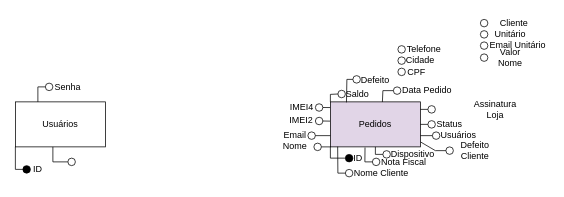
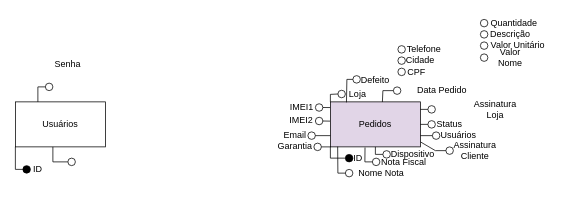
  <mxCell id="0" />
  <mxCell id="1" parent="0" />
  <mxCell id="2" value="Pedidos" style="rounded=0;whiteSpace=wrap;html=1;fillColor=#e1d5e7;" vertex="1" parent="1"><mxGeometry x="440" y="135" width="120" height="60" as="geometry" /></mxCell>
  <mxCell id="3" value="Usuários" style="rounded=0;whiteSpace=wrap;html=1;" vertex="1" parent="1"><mxGeometry x="20" y="135" width="120" height="60" as="geometry" /></mxCell>
  <mxCell id="4" value="" style="ellipse;whiteSpace=wrap;html=1;aspect=fixed;fillColor=#000000;" vertex="1" parent="1"><mxGeometry x="30" y="220" width="10" height="10" as="geometry" /></mxCell>
  <mxCell id="5" value="ID" style="text;html=1;strokeColor=none;fillColor=none;align=center;verticalAlign=middle;whiteSpace=wrap;rounded=0;" vertex="1" parent="1"><mxGeometry x="40" y="215" width="20" height="20" as="geometry" /></mxCell>
  <mxCell id="6" value="" style="endArrow=none;html=1;rounded=0;exitX=0;exitY=1;exitDx=0;exitDy=0;entryX=0;entryY=0.5;entryDx=0;entryDy=0;" edge="1" parent="1" source="3" target="4"><mxGeometry width="50" height="50" relative="1" as="geometry"><mxPoint x="170" y="215" as="sourcePoint" /><mxPoint x="220" y="165" as="targetPoint" /><Array as="points"><mxPoint x="20" y="225" /></Array></mxGeometry></mxCell>
  <mxCell id="7" value="" style="endArrow=none;html=1;rounded=0;exitX=0;exitY=1;exitDx=0;exitDy=0;entryX=0;entryY=0.5;entryDx=0;entryDy=0;" edge="1" parent="1" target="8"><mxGeometry width="50" height="50" relative="1" as="geometry"><mxPoint x="70" y="195" as="sourcePoint" /><mxPoint x="80" y="225" as="targetPoint" /><Array as="points"><mxPoint x="70" y="215" /></Array></mxGeometry></mxCell>
  <mxCell id="8" value="" style="ellipse;whiteSpace=wrap;html=1;aspect=fixed;" vertex="1" parent="1"><mxGeometry x="90" y="210" width="10" height="10" as="geometry" /></mxCell>
  <mxCell id="9" value="" style="endArrow=none;html=1;rounded=0;exitX=0.25;exitY=0;exitDx=0;exitDy=0;entryX=0;entryY=0.5;entryDx=0;entryDy=0;" edge="1" parent="1" source="3" target="10"><mxGeometry width="50" height="50" relative="1" as="geometry"><mxPoint x="50" y="105" as="sourcePoint" /><mxPoint x="70" y="125" as="targetPoint" /><Array as="points"><mxPoint x="50" y="115" /></Array></mxGeometry></mxCell>
  <mxCell id="10" value="" style="ellipse;whiteSpace=wrap;html=1;aspect=fixed;" vertex="1" parent="1"><mxGeometry x="60" y="110" width="10" height="10" as="geometry" /></mxCell>
- <mxCell id="11" value="Senha" style="text;html=1;strokeColor=none;fillColor=none;align=center;verticalAlign=middle;whiteSpace=wrap;rounded=0;" vertex="1" parent="1"><mxGeometry x="70" y="105" width="40" height="20" as="geometry" /></mxCell>
+ <mxCell id="11" value="Senha" style="text;html=1;strokeColor=none;fillColor=none;align=center;verticalAlign=middle;whiteSpace=wrap;rounded=0;" vertex="1" parent="1"><mxGeometry x="70" y="75" width="40" height="20" as="geometry" /></mxCell>
  <mxCell id="12" value="" style="ellipse;whiteSpace=wrap;html=1;aspect=fixed;fillColor=#000000;" vertex="1" parent="1"><mxGeometry x="460" y="205" width="10" height="10" as="geometry" /></mxCell>
  <mxCell id="13" value="ID" style="text;html=1;strokeColor=none;fillColor=none;align=center;verticalAlign=middle;whiteSpace=wrap;rounded=0;" vertex="1" parent="1"><mxGeometry x="467" y="200" width="20" height="20" as="geometry" /></mxCell>
  <mxCell id="14" value="" style="endArrow=none;html=1;rounded=0;exitX=0;exitY=1;exitDx=0;exitDy=0;entryX=0;entryY=0.5;entryDx=0;entryDy=0;" edge="1" parent="1" source="2" target="12"><mxGeometry width="50" height="50" relative="1" as="geometry"><mxPoint x="430" y="255" as="sourcePoint" /><mxPoint x="480" y="205" as="targetPoint" /><Array as="points"><mxPoint x="440" y="210" /></Array></mxGeometry></mxCell>
  <mxCell id="15" value="" style="ellipse;whiteSpace=wrap;html=1;aspect=fixed;" vertex="1" parent="1"><mxGeometry x="460" y="225" width="10" height="10" as="geometry" /></mxCell>
- <mxCell id="16" value="Nome Cliente" style="text;html=1;strokeColor=none;fillColor=none;align=center;verticalAlign=middle;whiteSpace=wrap;rounded=0;" vertex="1" parent="1"><mxGeometry x="468" y="220" width="80" height="20" as="geometry" /></mxCell>
+ <mxCell id="16" value="Nome Nota" style="text;html=1;strokeColor=none;fillColor=none;align=center;verticalAlign=middle;whiteSpace=wrap;rounded=0;" vertex="1" parent="1"><mxGeometry x="468" y="220" width="80" height="20" as="geometry" /></mxCell>
  <mxCell id="17" value="" style="ellipse;whiteSpace=wrap;html=1;aspect=fixed;" vertex="1" parent="1"><mxGeometry x="510" y="200" width="10" height="10" as="geometry" /></mxCell>
  <mxCell id="18" value="Dispositivo" style="text;html=1;strokeColor=none;fillColor=none;align=center;verticalAlign=middle;whiteSpace=wrap;rounded=0;" vertex="1" parent="1"><mxGeometry x="520" y="195" width="60" height="20" as="geometry" /></mxCell>
  <mxCell id="19" value="" style="ellipse;whiteSpace=wrap;html=1;aspect=fixed;" vertex="1" parent="1"><mxGeometry x="530" y="60" width="10" height="10" as="geometry" /></mxCell>
  <mxCell id="20" value="Telefone" style="text;html=1;strokeColor=none;fillColor=none;align=center;verticalAlign=middle;whiteSpace=wrap;rounded=0;" vertex="1" parent="1"><mxGeometry x="540" y="55" width="50" height="20" as="geometry" /></mxCell>
  <mxCell id="21" value="" style="ellipse;whiteSpace=wrap;html=1;aspect=fixed;" vertex="1" parent="1"><mxGeometry x="530" y="75" width="10" height="10" as="geometry" /></mxCell>
  <mxCell id="22" value="Cidade" style="text;html=1;strokeColor=none;fillColor=none;align=center;verticalAlign=middle;whiteSpace=wrap;rounded=0;" vertex="1" parent="1"><mxGeometry x="540" y="70" width="40" height="20" as="geometry" /></mxCell>
  <mxCell id="23" value="" style="ellipse;whiteSpace=wrap;html=1;aspect=fixed;" vertex="1" parent="1"><mxGeometry x="530" y="90" width="10" height="10" as="geometry" /></mxCell>
  <mxCell id="24" value="CPF" style="text;html=1;strokeColor=none;fillColor=none;align=center;verticalAlign=middle;whiteSpace=wrap;rounded=0;" vertex="1" parent="1"><mxGeometry x="540" y="85" width="30" height="20" as="geometry" /></mxCell>
  <mxCell id="25" value="" style="ellipse;whiteSpace=wrap;html=1;aspect=fixed;" vertex="1" parent="1"><mxGeometry x="524" y="115" width="10" height="10" as="geometry" /></mxCell>
- <mxCell id="26" value="Data Pedido" style="text;html=1;strokeColor=none;fillColor=none;align=center;verticalAlign=middle;whiteSpace=wrap;rounded=0;" vertex="1" parent="1"><mxGeometry x="534" y="112" width="70" height="15" as="geometry" /></mxCell>
+ <mxCell id="26" value="Data Pedido" style="text;html=1;strokeColor=none;fillColor=none;align=center;verticalAlign=middle;whiteSpace=wrap;rounded=0;" vertex="1" parent="1"><mxGeometry x="554" y="112" width="70" height="15" as="geometry" /></mxCell>
  <mxCell id="27" value="" style="ellipse;whiteSpace=wrap;html=1;aspect=fixed;" vertex="1" parent="1"><mxGeometry x="496" y="210" width="10" height="10" as="geometry" /></mxCell>
  <mxCell id="28" value="Nota Fiscal" style="text;html=1;strokeColor=none;fillColor=none;align=center;verticalAlign=middle;whiteSpace=wrap;rounded=0;" vertex="1" parent="1"><mxGeometry x="503" y="210" width="70" height="10" as="geometry" /></mxCell>
  <mxCell id="29" value="" style="ellipse;whiteSpace=wrap;html=1;aspect=fixed;" vertex="1" parent="1"><mxGeometry x="410" y="175" width="10" height="10" as="geometry" /></mxCell>
  <mxCell id="30" value="Email" style="text;html=1;strokeColor=none;fillColor=none;align=center;verticalAlign=middle;whiteSpace=wrap;rounded=0;" vertex="1" parent="1"><mxGeometry x="377" y="170" width="32" height="20" as="geometry" /></mxCell>
  <mxCell id="31" value="" style="ellipse;whiteSpace=wrap;html=1;aspect=fixed;" vertex="1" parent="1"><mxGeometry x="418" y="190" width="10" height="10" as="geometry" /></mxCell>
- <mxCell id="32" value="Nome" style="text;html=1;strokeColor=none;fillColor=none;align=center;verticalAlign=middle;whiteSpace=wrap;rounded=0;" vertex="1" parent="1"><mxGeometry x="368" y="188" width="50" height="11" as="geometry" /></mxCell>
+ <mxCell id="32" value="Garantia" style="text;html=1;strokeColor=none;fillColor=none;align=center;verticalAlign=middle;whiteSpace=wrap;rounded=0;" vertex="1" parent="1"><mxGeometry x="368" y="188" width="50" height="11" as="geometry" /></mxCell>
  <mxCell id="33" value="" style="ellipse;whiteSpace=wrap;html=1;aspect=fixed;" vertex="1" parent="1"><mxGeometry x="470" y="100" width="10" height="10" as="geometry" /></mxCell>
  <mxCell id="34" value="Defeito" style="text;html=1;strokeColor=none;fillColor=none;align=center;verticalAlign=middle;whiteSpace=wrap;rounded=0;" vertex="1" parent="1"><mxGeometry x="480" y="101" width="40" height="10" as="geometry" /></mxCell>
  <mxCell id="35" value="" style="ellipse;whiteSpace=wrap;html=1;aspect=fixed;" vertex="1" parent="1"><mxGeometry x="420" y="137.5" width="10" height="10" as="geometry" /></mxCell>
- <mxCell id="36" value="IMEI4" style="text;html=1;strokeColor=none;fillColor=none;align=center;verticalAlign=middle;whiteSpace=wrap;rounded=0;" vertex="1" parent="1"><mxGeometry x="386" y="131.5" width="32" height="20" as="geometry" /></mxCell>
+ <mxCell id="36" value="IMEI1" style="text;html=1;strokeColor=none;fillColor=none;align=center;verticalAlign=middle;whiteSpace=wrap;rounded=0;" vertex="1" parent="1"><mxGeometry x="386" y="131.5" width="32" height="20" as="geometry" /></mxCell>
  <mxCell id="37" value="" style="ellipse;whiteSpace=wrap;html=1;aspect=fixed;" vertex="1" parent="1"><mxGeometry x="420" y="155.5" width="10" height="10" as="geometry" /></mxCell>
  <mxCell id="38" value="IMEI2" style="text;html=1;strokeColor=none;fillColor=none;align=center;verticalAlign=middle;whiteSpace=wrap;rounded=0;" vertex="1" parent="1"><mxGeometry x="385" y="150" width="33" height="20" as="geometry" /></mxCell>
  <mxCell id="39" value="" style="ellipse;whiteSpace=wrap;html=1;aspect=fixed;" vertex="1" parent="1"><mxGeometry x="640" y="25" width="10" height="10" as="geometry" /></mxCell>
- <mxCell id="40" value="Cliente" style="text;html=1;strokeColor=none;fillColor=none;align=center;verticalAlign=middle;whiteSpace=wrap;rounded=0;" vertex="1" parent="1"><mxGeometry x="655" y="20" width="60" height="20" as="geometry" /></mxCell>
+ <mxCell id="40" value="Quantidade" style="text;html=1;strokeColor=none;fillColor=none;align=center;verticalAlign=middle;whiteSpace=wrap;rounded=0;" vertex="1" parent="1"><mxGeometry x="655" y="20" width="60" height="20" as="geometry" /></mxCell>
  <mxCell id="41" value="" style="ellipse;whiteSpace=wrap;html=1;aspect=fixed;" vertex="1" parent="1"><mxGeometry x="640" y="40" width="10" height="10" as="geometry" /></mxCell>
- <mxCell id="42" value="Unitário" style="text;html=1;strokeColor=none;fillColor=none;align=center;verticalAlign=middle;whiteSpace=wrap;rounded=0;" vertex="1" parent="1"><mxGeometry x="650" y="35" width="60" height="20" as="geometry" /></mxCell>
+ <mxCell id="42" value="Descrição" style="text;html=1;strokeColor=none;fillColor=none;align=center;verticalAlign=middle;whiteSpace=wrap;rounded=0;" vertex="1" parent="1"><mxGeometry x="650" y="35" width="60" height="20" as="geometry" /></mxCell>
  <mxCell id="43" value="" style="ellipse;whiteSpace=wrap;html=1;aspect=fixed;" vertex="1" parent="1"><mxGeometry x="640" y="55" width="10" height="10" as="geometry" /></mxCell>
- <mxCell id="44" value="Email Unitário" style="text;html=1;strokeColor=none;fillColor=none;align=center;verticalAlign=middle;whiteSpace=wrap;rounded=0;" vertex="1" parent="1"><mxGeometry x="650" y="50" width="80" height="20" as="geometry" /></mxCell>
+ <mxCell id="44" value="Valor Unitário" style="text;html=1;strokeColor=none;fillColor=none;align=center;verticalAlign=middle;whiteSpace=wrap;rounded=0;" vertex="1" parent="1"><mxGeometry x="650" y="50" width="80" height="20" as="geometry" /></mxCell>
  <mxCell id="45" value="" style="ellipse;whiteSpace=wrap;html=1;aspect=fixed;" vertex="1" parent="1"><mxGeometry x="640" y="71" width="10" height="10" as="geometry" /></mxCell>
  <mxCell id="46" value="Valor Nome" style="text;html=1;strokeColor=none;fillColor=none;align=center;verticalAlign=middle;whiteSpace=wrap;rounded=0;" vertex="1" parent="1"><mxGeometry x="650" y="66" width="60" height="20" as="geometry" /></mxCell>
  <mxCell id="47" value="" style="ellipse;whiteSpace=wrap;html=1;aspect=fixed;" vertex="1" parent="1"><mxGeometry x="450" y="119.5" width="10" height="10" as="geometry" /></mxCell>
- <mxCell id="48" value="Saldo" style="text;html=1;strokeColor=none;fillColor=none;align=center;verticalAlign=middle;whiteSpace=wrap;rounded=0;" vertex="1" parent="1"><mxGeometry x="460" y="119.5" width="33" height="10.5" as="geometry" /></mxCell>
+ <mxCell id="48" value="Loja" style="text;html=1;strokeColor=none;fillColor=none;align=center;verticalAlign=middle;whiteSpace=wrap;rounded=0;" vertex="1" parent="1"><mxGeometry x="460" y="119.5" width="33" height="10.5" as="geometry" /></mxCell>
  <mxCell id="49" value="" style="ellipse;whiteSpace=wrap;html=1;aspect=fixed;" vertex="1" parent="1"><mxGeometry x="594" y="195" width="10" height="10" as="geometry" /></mxCell>
- <mxCell id="50" value="Defeito Cliente" style="text;html=1;strokeColor=none;fillColor=none;align=center;verticalAlign=middle;whiteSpace=wrap;rounded=0;" vertex="1" parent="1"><mxGeometry x="598" y="190" width="70" height="20" as="geometry" /></mxCell>
+ <mxCell id="50" value="Assinatura Cliente" style="text;html=1;strokeColor=none;fillColor=none;align=center;verticalAlign=middle;whiteSpace=wrap;rounded=0;" vertex="1" parent="1"><mxGeometry x="598" y="190" width="70" height="20" as="geometry" /></mxCell>
  <mxCell id="51" value="" style="ellipse;whiteSpace=wrap;html=1;aspect=fixed;" vertex="1" parent="1"><mxGeometry x="570" y="140" width="10" height="10" as="geometry" /></mxCell>
  <mxCell id="52" value="Assinatura Loja" style="text;html=1;strokeColor=none;fillColor=none;align=center;verticalAlign=middle;whiteSpace=wrap;rounded=0;" vertex="1" parent="1"><mxGeometry x="630" y="135" width="60" height="20" as="geometry" /></mxCell>
  <mxCell id="53" value="" style="ellipse;whiteSpace=wrap;html=1;aspect=fixed;" vertex="1" parent="1"><mxGeometry x="576" y="175" width="10" height="10" as="geometry" /></mxCell>
  <mxCell id="54" value="Usuários" style="text;html=1;strokeColor=none;fillColor=none;align=center;verticalAlign=middle;whiteSpace=wrap;rounded=0;" vertex="1" parent="1"><mxGeometry x="586" y="170" width="50" height="20" as="geometry" /></mxCell>
  <mxCell id="55" value="" style="ellipse;whiteSpace=wrap;html=1;aspect=fixed;" vertex="1" parent="1"><mxGeometry x="570" y="160" width="10" height="10" as="geometry" /></mxCell>
  <mxCell id="56" value="Status" style="text;html=1;strokeColor=none;fillColor=none;align=center;verticalAlign=middle;whiteSpace=wrap;rounded=0;" vertex="1" parent="1"><mxGeometry x="579" y="155" width="40" height="20" as="geometry" /></mxCell>
  <mxCell id="57" value="" style="endArrow=none;html=1;rounded=0;exitX=0.081;exitY=0.995;exitDx=0;exitDy=0;exitPerimeter=0;entryX=0;entryY=0.5;entryDx=0;entryDy=0;" edge="1" parent="1" source="2" target="15"><mxGeometry width="50" height="50" relative="1" as="geometry"><mxPoint x="490" y="175" as="sourcePoint" /><mxPoint x="540" y="125" as="targetPoint" /><Array as="points"><mxPoint x="450" y="230" /></Array></mxGeometry></mxCell>
  <mxCell id="58" value="" style="endArrow=none;html=1;rounded=0;entryX=0.5;entryY=1;entryDx=0;entryDy=0;exitX=0;exitY=0.5;exitDx=0;exitDy=0;" edge="1" parent="1" source="17" target="2"><mxGeometry width="50" height="50" relative="1" as="geometry"><mxPoint x="490" y="245" as="sourcePoint" /><mxPoint x="540" y="195" as="targetPoint" /><Array as="points"><mxPoint x="500" y="205" /></Array></mxGeometry></mxCell>
  <mxCell id="59" value="" style="endArrow=none;html=1;rounded=0;entryX=0;entryY=0.5;entryDx=0;entryDy=0;" edge="1" parent="1" target="55"><mxGeometry width="50" height="50" relative="1" as="geometry"><mxPoint x="560" y="165" as="sourcePoint" /><mxPoint x="560" y="135" as="targetPoint" /></mxGeometry></mxCell>
  <mxCell id="60" value="" style="endArrow=none;html=1;rounded=0;exitX=1;exitY=0.75;exitDx=0;exitDy=0;entryX=0;entryY=0.5;entryDx=0;entryDy=0;" edge="1" parent="1" source="2" target="53"><mxGeometry width="50" height="50" relative="1" as="geometry"><mxPoint x="600" y="195" as="sourcePoint" /><mxPoint x="650" y="145" as="targetPoint" /></mxGeometry></mxCell>
  <mxCell id="61" value="" style="endArrow=none;html=1;rounded=0;entryX=0;entryY=0.5;entryDx=0;entryDy=0;" edge="1" parent="1" target="51"><mxGeometry width="50" height="50" relative="1" as="geometry"><mxPoint x="560" y="145" as="sourcePoint" /><mxPoint x="610" y="135" as="targetPoint" /></mxGeometry></mxCell>
  <mxCell id="62" value="" style="endArrow=none;html=1;rounded=0;exitX=-0.003;exitY=0.126;exitDx=0;exitDy=0;exitPerimeter=0;entryX=1;entryY=0.5;entryDx=0;entryDy=0;" edge="1" parent="1" source="2" target="35"><mxGeometry width="50" height="50" relative="1" as="geometry"><mxPoint x="370" y="185" as="sourcePoint" /><mxPoint x="420" y="135" as="targetPoint" /></mxGeometry></mxCell>
  <mxCell id="63" value="" style="endArrow=none;html=1;rounded=0;exitX=-0.004;exitY=0.428;exitDx=0;exitDy=0;exitPerimeter=0;entryX=1;entryY=0.5;entryDx=0;entryDy=0;" edge="1" parent="1" source="2" target="37"><mxGeometry width="50" height="50" relative="1" as="geometry"><mxPoint x="450" y="153" as="sourcePoint" /><mxPoint x="440" y="153" as="targetPoint" /></mxGeometry></mxCell>
  <mxCell id="64" value="" style="endArrow=none;html=1;rounded=0;exitX=0;exitY=0.75;exitDx=0;exitDy=0;entryX=1;entryY=0.5;entryDx=0;entryDy=0;" edge="1" parent="1" source="2" target="29"><mxGeometry width="50" height="50" relative="1" as="geometry"><mxPoint x="460" y="163" as="sourcePoint" /><mxPoint x="450" y="163" as="targetPoint" /></mxGeometry></mxCell>
  <mxCell id="65" value="" style="endArrow=none;html=1;rounded=0;entryX=0;entryY=0.5;entryDx=0;entryDy=0;exitX=1.003;exitY=0.892;exitDx=0;exitDy=0;exitPerimeter=0;" edge="1" parent="1" source="2" target="49"><mxGeometry width="50" height="50" relative="1" as="geometry"><mxPoint x="530" y="245" as="sourcePoint" /><mxPoint x="590" y="205" as="targetPoint" /><Array as="points"><mxPoint x="580" y="200" /></Array></mxGeometry></mxCell>
  <mxCell id="66" value="" style="endArrow=none;html=1;rounded=0;exitX=0.578;exitY=0.002;exitDx=0;exitDy=0;exitPerimeter=0;entryX=0;entryY=0.5;entryDx=0;entryDy=0;" edge="1" parent="1" source="2" target="25"><mxGeometry width="50" height="50" relative="1" as="geometry"><mxPoint x="520" y="155" as="sourcePoint" /><mxPoint x="570" y="105" as="targetPoint" /><Array as="points"><mxPoint x="510" y="120" /></Array></mxGeometry></mxCell>
  <mxCell id="67" value="" style="endArrow=none;html=1;rounded=0;exitX=0;exitY=0;exitDx=0;exitDy=0;entryX=0;entryY=0.5;entryDx=0;entryDy=0;" edge="1" parent="1" source="2" target="47"><mxGeometry width="50" height="50" relative="1" as="geometry"><mxPoint x="430" y="135" as="sourcePoint" /><mxPoint x="480" y="85" as="targetPoint" /><Array as="points"><mxPoint x="440" y="125" /></Array></mxGeometry></mxCell>
  <mxCell id="68" value="" style="endArrow=none;html=1;rounded=0;exitX=0.162;exitY=0.011;exitDx=0;exitDy=0;exitPerimeter=0;entryX=0;entryY=0.5;entryDx=0;entryDy=0;" edge="1" parent="1"><mxGeometry width="50" height="50" relative="1" as="geometry"><mxPoint x="461.44" y="135.66" as="sourcePoint" /><mxPoint x="470" y="105" as="targetPoint" /><Array as="points"><mxPoint x="462" y="105" /></Array></mxGeometry></mxCell>
  <mxCell id="69" value="" style="endArrow=none;html=1;rounded=0;entryX=0;entryY=1;entryDx=0;entryDy=0;exitX=1;exitY=0.5;exitDx=0;exitDy=0;" edge="1" parent="1" source="31" target="2"><mxGeometry width="50" height="50" relative="1" as="geometry"><mxPoint x="430" y="195" as="sourcePoint" /><mxPoint x="460" y="185" as="targetPoint" /><Array as="points"><mxPoint x="440" y="195" /></Array></mxGeometry></mxCell>
  <mxCell id="70" value="" style="endArrow=none;html=1;rounded=0;entryX=0;entryY=0.5;entryDx=0;entryDy=0;exitX=0.385;exitY=1.014;exitDx=0;exitDy=0;exitPerimeter=0;" edge="1" parent="1" source="2" target="27"><mxGeometry width="50" height="50" relative="1" as="geometry"><mxPoint x="440" y="225" as="sourcePoint" /><mxPoint x="490" y="175" as="targetPoint" /><Array as="points"><mxPoint x="486" y="215" /></Array></mxGeometry></mxCell>
